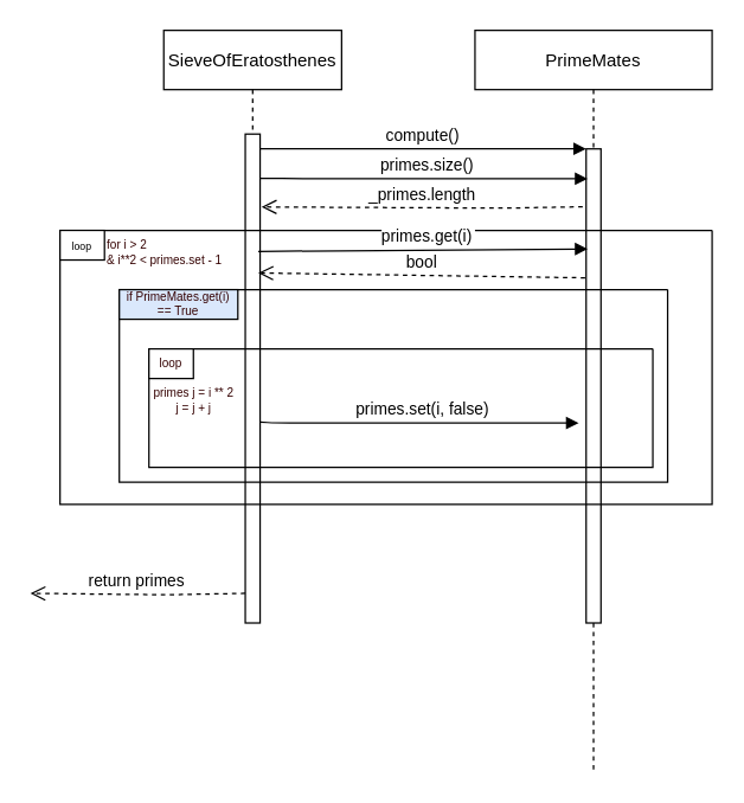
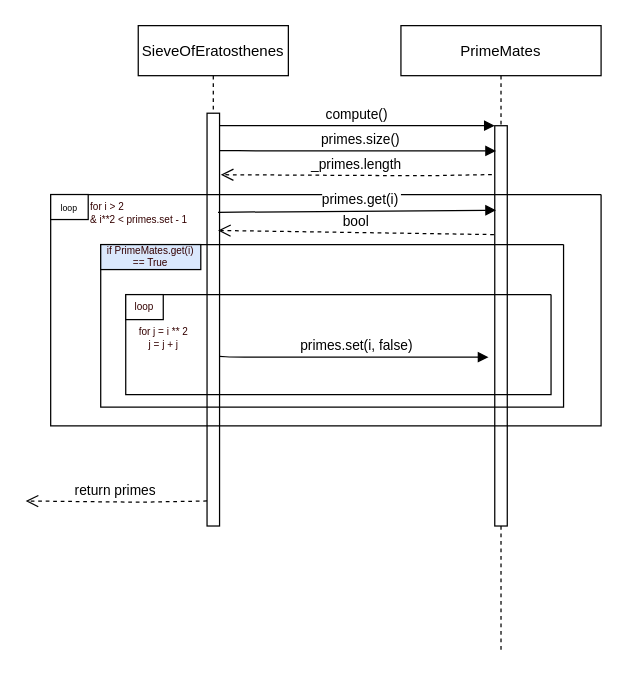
  <mxCell id="0" />
  <mxCell id="1" parent="0" />
  <mxCell id="2" value="SieveOfEratosthenes" style="shape=umlLifeline;perimeter=lifelinePerimeter;container=1;collapsible=0;recursiveResize=0;rounded=0;shadow=0;strokeWidth=1;" parent="1" vertex="1"><mxGeometry x="110" y="20" width="120" height="400" as="geometry" /></mxCell>
  <mxCell id="3" value="" style="points=[];perimeter=orthogonalPerimeter;rounded=0;shadow=0;strokeWidth=1;" parent="2" vertex="1"><mxGeometry x="55" y="70" width="10" height="330" as="geometry" /></mxCell>
  <mxCell id="4" value="PrimeMates" style="shape=umlLifeline;perimeter=lifelinePerimeter;container=1;collapsible=0;recursiveResize=0;rounded=0;shadow=0;strokeWidth=1;" parent="1" vertex="1"><mxGeometry x="320" y="20" width="160" height="500" as="geometry" /></mxCell>
  <mxCell id="5" value="" style="points=[];perimeter=orthogonalPerimeter;rounded=0;shadow=0;strokeWidth=1;" parent="4" vertex="1"><mxGeometry x="75" y="80" width="10" height="320" as="geometry" /></mxCell>
  <mxCell id="6" value="" style="swimlane;startSize=0;" vertex="1" parent="4"><mxGeometry x="-280" y="135" width="440" height="185" as="geometry"><mxRectangle y="140" width="50" height="40" as="alternateBounds" /></mxGeometry></mxCell>
  <mxCell id="7" value="&lt;font style=&quot;font-size: 7px;&quot;&gt;loop&lt;/font&gt;" style="rounded=0;whiteSpace=wrap;html=1;" vertex="1" parent="6"><mxGeometry width="30" height="20" as="geometry" /></mxCell>
  <mxCell id="8" value="" style="swimlane;startSize=0;fontSize=8;fontColor=#330000;" vertex="1" parent="6"><mxGeometry x="40" y="40" width="370" height="130" as="geometry" /></mxCell>
  <mxCell id="9" value="" style="swimlane;startSize=0;fontSize=8;fontColor=#330000;" vertex="1" parent="8"><mxGeometry x="20" y="40" width="340" height="80" as="geometry" /></mxCell>
  <mxCell id="10" value="loop" style="rounded=0;whiteSpace=wrap;html=1;fontSize=8;fontColor=#330000;" vertex="1" parent="9"><mxGeometry width="30" height="20" as="geometry" /></mxCell>
- <mxCell id="11" value="primes j = i ** 2&lt;br&gt;j = j + j" style="text;html=1;align=center;verticalAlign=middle;resizable=0;points=[];autosize=1;strokeColor=none;fillColor=none;fontSize=8;fontColor=#330000;" vertex="1" parent="9"><mxGeometry y="20" width="60" height="30" as="geometry" /></mxCell>
+ <mxCell id="11" value="for j = i ** 2&lt;br&gt;j = j + j" style="text;html=1;align=center;verticalAlign=middle;resizable=0;points=[];autosize=1;strokeColor=none;fillColor=none;fontSize=8;fontColor=#330000;" vertex="1" parent="9"><mxGeometry y="20" width="60" height="30" as="geometry" /></mxCell>
  <mxCell id="12" value="primes.set(i, false)" style="verticalAlign=bottom;endArrow=block;shadow=0;strokeWidth=1;exitX=0.989;exitY=0.589;exitDx=0;exitDy=0;exitPerimeter=0;" edge="1" parent="9" source="3"><mxGeometry x="0.024" relative="1" as="geometry"><mxPoint x="80" y="50" as="sourcePoint" /><mxPoint x="290" y="50" as="targetPoint" /><Array as="points"><mxPoint x="85" y="50" /></Array><mxPoint as="offset" /></mxGeometry></mxCell>
  <mxCell id="13" value="if PrimeMates.get(i) == True" style="rounded=0;whiteSpace=wrap;html=1;fontSize=8;fontColor=#330000;fillColor=#dae8fc;" vertex="1" parent="6"><mxGeometry x="40" y="40" width="80" height="20" as="geometry" /></mxCell>
  <mxCell id="14" style="edgeStyle=orthogonalEdgeStyle;rounded=0;orthogonalLoop=1;jettySize=auto;html=1;exitX=0.5;exitY=1;exitDx=0;exitDy=0;fontSize=8;fontColor=#330000;" edge="1" parent="6" source="8" target="8"><mxGeometry relative="1" as="geometry" /></mxCell>
  <mxCell id="15" value="&lt;div style=&quot;font-size: 8px;&quot;&gt;&lt;span style=&quot;color: rgb(51, 0, 0); background-color: initial;&quot;&gt;&lt;font style=&quot;font-size: 8px;&quot;&gt;for i &amp;gt; 2&lt;/font&gt;&lt;/span&gt;&lt;/div&gt;&lt;font style=&quot;font-size: 8px;&quot; color=&quot;#330000&quot;&gt;&lt;div style=&quot;&quot;&gt;&lt;span style=&quot;background-color: initial;&quot;&gt;&amp;amp; i**2 &amp;lt; primes.set - 1&lt;/span&gt;&lt;/div&gt;&lt;/font&gt;" style="text;html=1;align=left;verticalAlign=middle;resizable=0;points=[];autosize=1;strokeColor=none;fillColor=none;fontSize=7;" vertex="1" parent="6"><mxGeometry x="30" width="110" height="30" as="geometry" /></mxCell>
  <mxCell id="16" value="compute()" style="verticalAlign=bottom;endArrow=block;entryX=0;entryY=0;shadow=0;strokeWidth=1;" parent="1" source="3" target="5" edge="1"><mxGeometry relative="1" as="geometry"><mxPoint x="295" y="100" as="sourcePoint" /></mxGeometry></mxCell>
  <mxCell id="17" value="primes.size()" style="verticalAlign=bottom;endArrow=block;shadow=0;strokeWidth=1;entryX=0.1;entryY=0.063;entryDx=0;entryDy=0;entryPerimeter=0;" edge="1" parent="1" source="3" target="5"><mxGeometry x="0.024" relative="1" as="geometry"><mxPoint x="180" y="110" as="sourcePoint" /><mxPoint x="390" y="120" as="targetPoint" /><Array as="points"><mxPoint x="180" y="120" /></Array><mxPoint as="offset" /></mxGeometry></mxCell>
  <mxCell id="18" value="_primes.length" style="verticalAlign=bottom;endArrow=open;dashed=1;endSize=8;shadow=0;strokeWidth=1;entryX=1.1;entryY=0.149;entryDx=0;entryDy=0;entryPerimeter=0;exitX=-0.233;exitY=0.122;exitDx=0;exitDy=0;exitPerimeter=0;" edge="1" parent="1" source="5" target="3"><mxGeometry relative="1" as="geometry"><mxPoint x="170" y="140" as="targetPoint" /><mxPoint x="390" y="140" as="sourcePoint" /><Array as="points"><mxPoint x="340" y="140" /></Array></mxGeometry></mxCell>
  <mxCell id="19" value="return primes" style="verticalAlign=bottom;endArrow=open;dashed=1;endSize=8;shadow=0;strokeWidth=1;exitX=-0.233;exitY=0.122;exitDx=0;exitDy=0;exitPerimeter=0;" edge="1" parent="1"><mxGeometry relative="1" as="geometry"><mxPoint y="400" as="targetPoint" x="20" /><mxPoint x="165" y="400" as="sourcePoint" /><Array as="points"><mxPoint x="112.33" y="400.96" /></Array></mxGeometry></mxCell>
  <mxCell id="20" value="primes.get(i)" style="verticalAlign=bottom;endArrow=block;shadow=0;strokeWidth=1;exitX=0.878;exitY=0.24;exitDx=0;exitDy=0;exitPerimeter=0;entryX=0.1;entryY=0.211;entryDx=0;entryDy=0;entryPerimeter=0;" edge="1" parent="1" source="3" target="5"><mxGeometry x="0.024" relative="1" as="geometry"><mxPoint x="180" y="170" as="sourcePoint" /><mxPoint x="390" y="170" as="targetPoint" /><Array as="points" /><mxPoint as="offset" /></mxGeometry></mxCell>
  <mxCell id="21" value="bool" style="verticalAlign=bottom;endArrow=open;dashed=1;endSize=8;shadow=0;strokeWidth=1;entryX=0.878;entryY=0.284;entryDx=0;entryDy=0;entryPerimeter=0;exitX=-0.067;exitY=0.272;exitDx=0;exitDy=0;exitPerimeter=0;" edge="1" parent="1" source="5" target="3"><mxGeometry relative="1" as="geometry"><mxPoint x="180" y="180.13" as="targetPoint" /><mxPoint x="396.67" y="180" as="sourcePoint" /><Array as="points" /></mxGeometry></mxCell>
